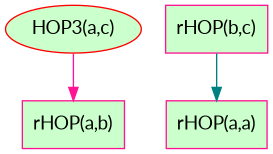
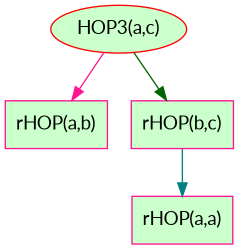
  digraph {
    fontname=Lato
    rankdir=TB
    node [color=deeppink fillcolor="#CBFFCB" fontname=Lato shape=box style=filled]
    edge [fontname=Lato]
    n1 [color=red label="HOP3(a,c)" shape=ellipse texlbl="$HOP3(a,c)$"]
    n2 [label="rHOP(a,b)" texlbl="$rHOP(a,b)$"]
    n3 [label="rHOP(b,c)" texlbl="$rHOP(b,c)$"]
    n4 [label="rHOP(a,a)" texlbl="$rHOP(a,a)$"]
    n1 -> n2 [color=deeppink]
+   n1 -> n3 [color=darkgreen]
    n3 -> n4 [color=teal]
  }
